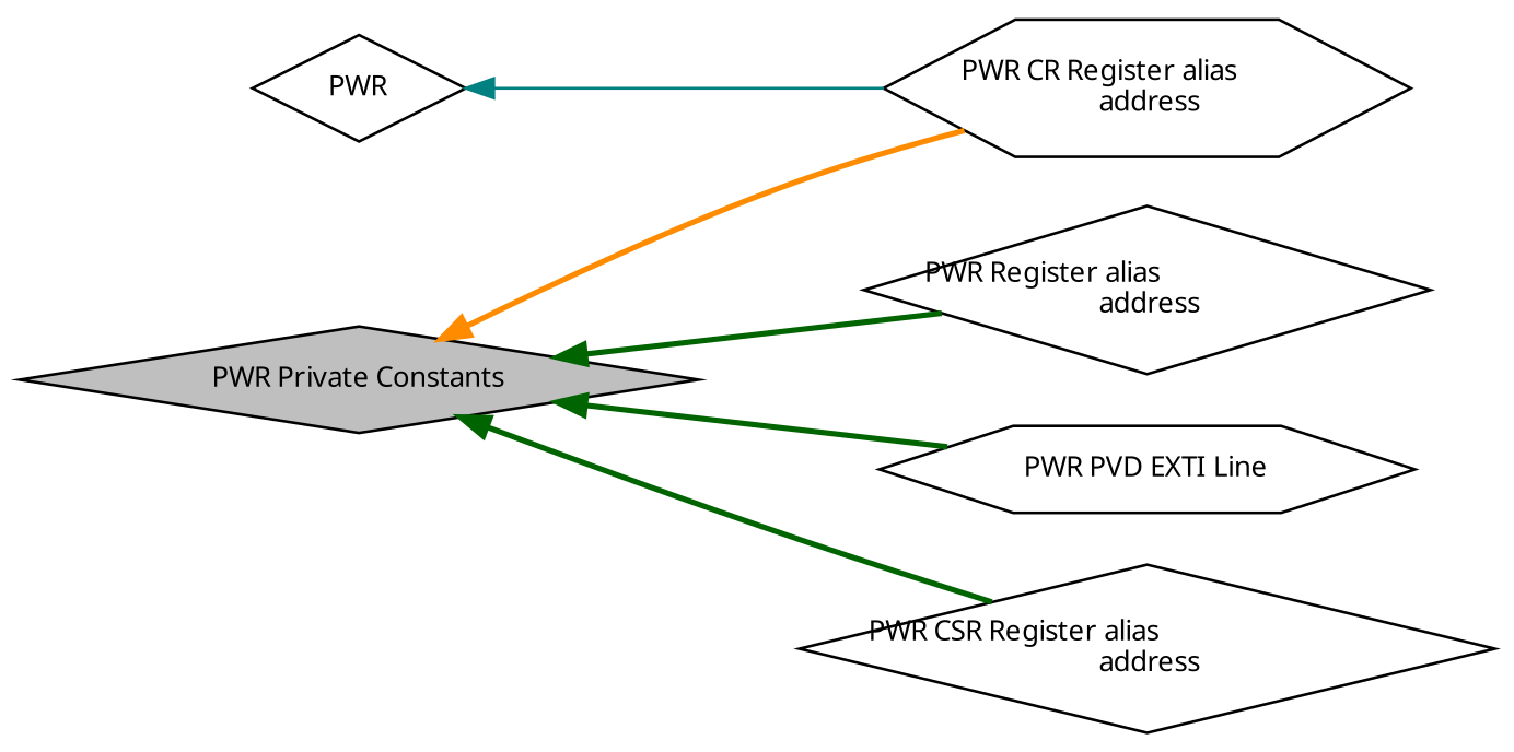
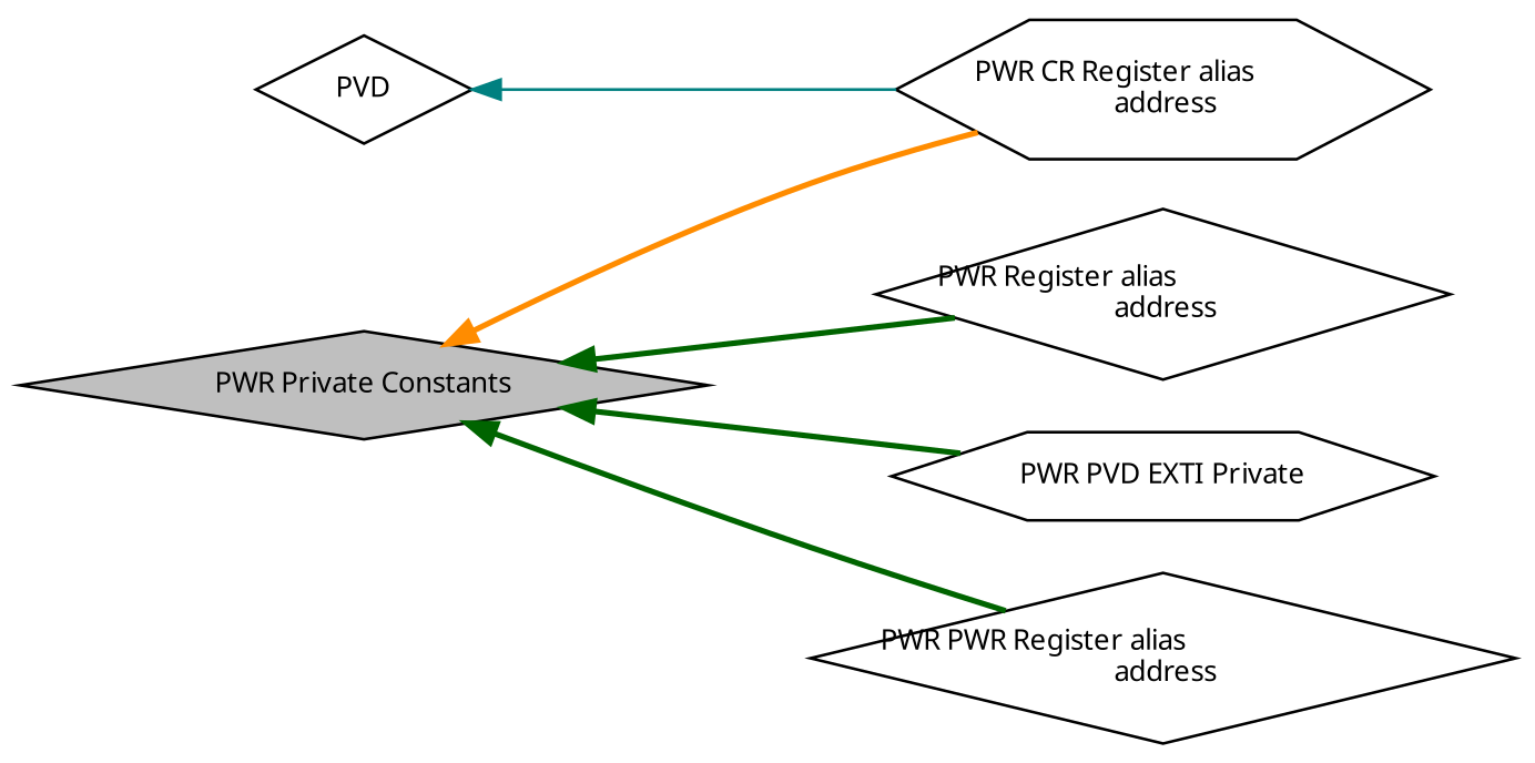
  digraph {
    fontname="Noto Sans"
    rankdir=LR
    node [color=black fillcolor=white fontname="Noto Sans" fontsize=10 shape=diamond style=filled]
    edge [color=darkgreen dir=back fontname="Noto Sans" fontsize=10 labelfontname=Helvetica labelfontsize=10 shape=plaintext style=bold]
    n1 [height=0.2 label="PWR Register alias\l address" width=0.4]
    n2 [fillcolor=grey75 fontcolor=black height=0.2 label="PWR Private Constants" width=0.4]
    n3 [height=0.2 label="PWR CR Register alias\l address" shape=hexagon width=0.4]
-   n4 [height=0.2 label="PWR PVD EXTI Line" shape=hexagon width=0.4]
-   n5 [height=0.2 label="PWR CSR Register alias\l address" width=0.4]
-   n6 [height=0.2 label=PWR width=0.4]
+   n4 [height=0.2 label="PWR PVD EXTI Private" shape=hexagon width=0.4]
+   n5 [height=0.2 label="PWR PWR Register alias\l address" width=0.4]
+   n6 [height=0.2 label=PVD width=0.4]
    n2 -> n1
    n2 -> n3 [color=darkorange]
    n2 -> n4
    n2 -> n5
    n6 -> n3 [color=teal style=solid]
  }
